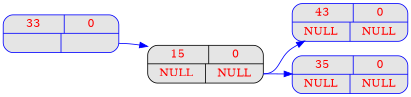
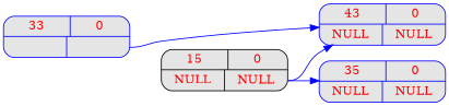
  digraph {
    fontname="DejaVu Serif"
    rankdir=LR
    node [color=blue fillcolor=grey90 fontcolor=red fontname="DejaVu Serif" fontsize=14 shape=record style="rounded, filled"]
    edge [color=blue fontname="DejaVu Serif" tailport=next]
    n1 [label="{<elt> 43  | <> 0 } |{<nextL> NULL | <next> NULL}" width=2]
    n2 [label="{<elt> 35  | <> 0 } |{<nextL> NULL | <next> NULL}" width=2]
    n3 [color=black label="{<elt> 15  | <> 0 } |{<nextL> NULL | <next> NULL}" width=2]
    n4 [label="{<elt> 33  | <> 0 } |{<nextL>  | <next> }" width=2]
    n3 -> n1
    n3 -> n2
-   n4 -> n3
+   n4 -> n1
  }
